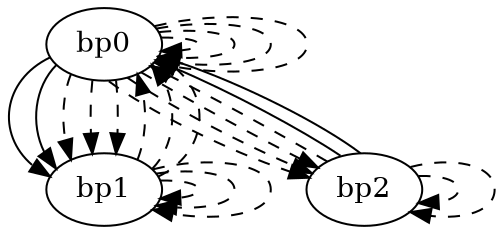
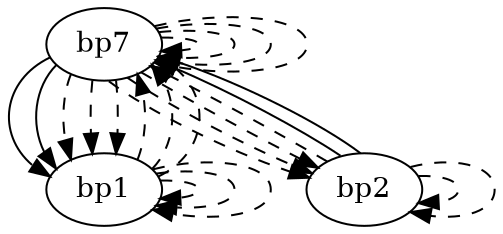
  digraph {
    edge [style=dashed]
-   n1 [label=bp0]
+   n1 [label=bp7]
    n2 [label=bp1]
    n3 [label=bp2]
    n1 -> n1
    n1 -> n1
    n1 -> n1
    n1 -> n1
    n1 -> n2 [style=""]
    n1 -> n2 [style=""]
    n1 -> n2
    n1 -> n2
    n1 -> n2
    n1 -> n3
    n1 -> n3
    n1 -> n3
    n2 -> n1
    n2 -> n1
    n2 -> n1
    n2 -> n2
    n2 -> n2
    n2 -> n2
    n3 -> n1
    n3 -> n1 [style=""]
    n3 -> n1 [style=""]
    n3 -> n3
    n3 -> n3
  }
